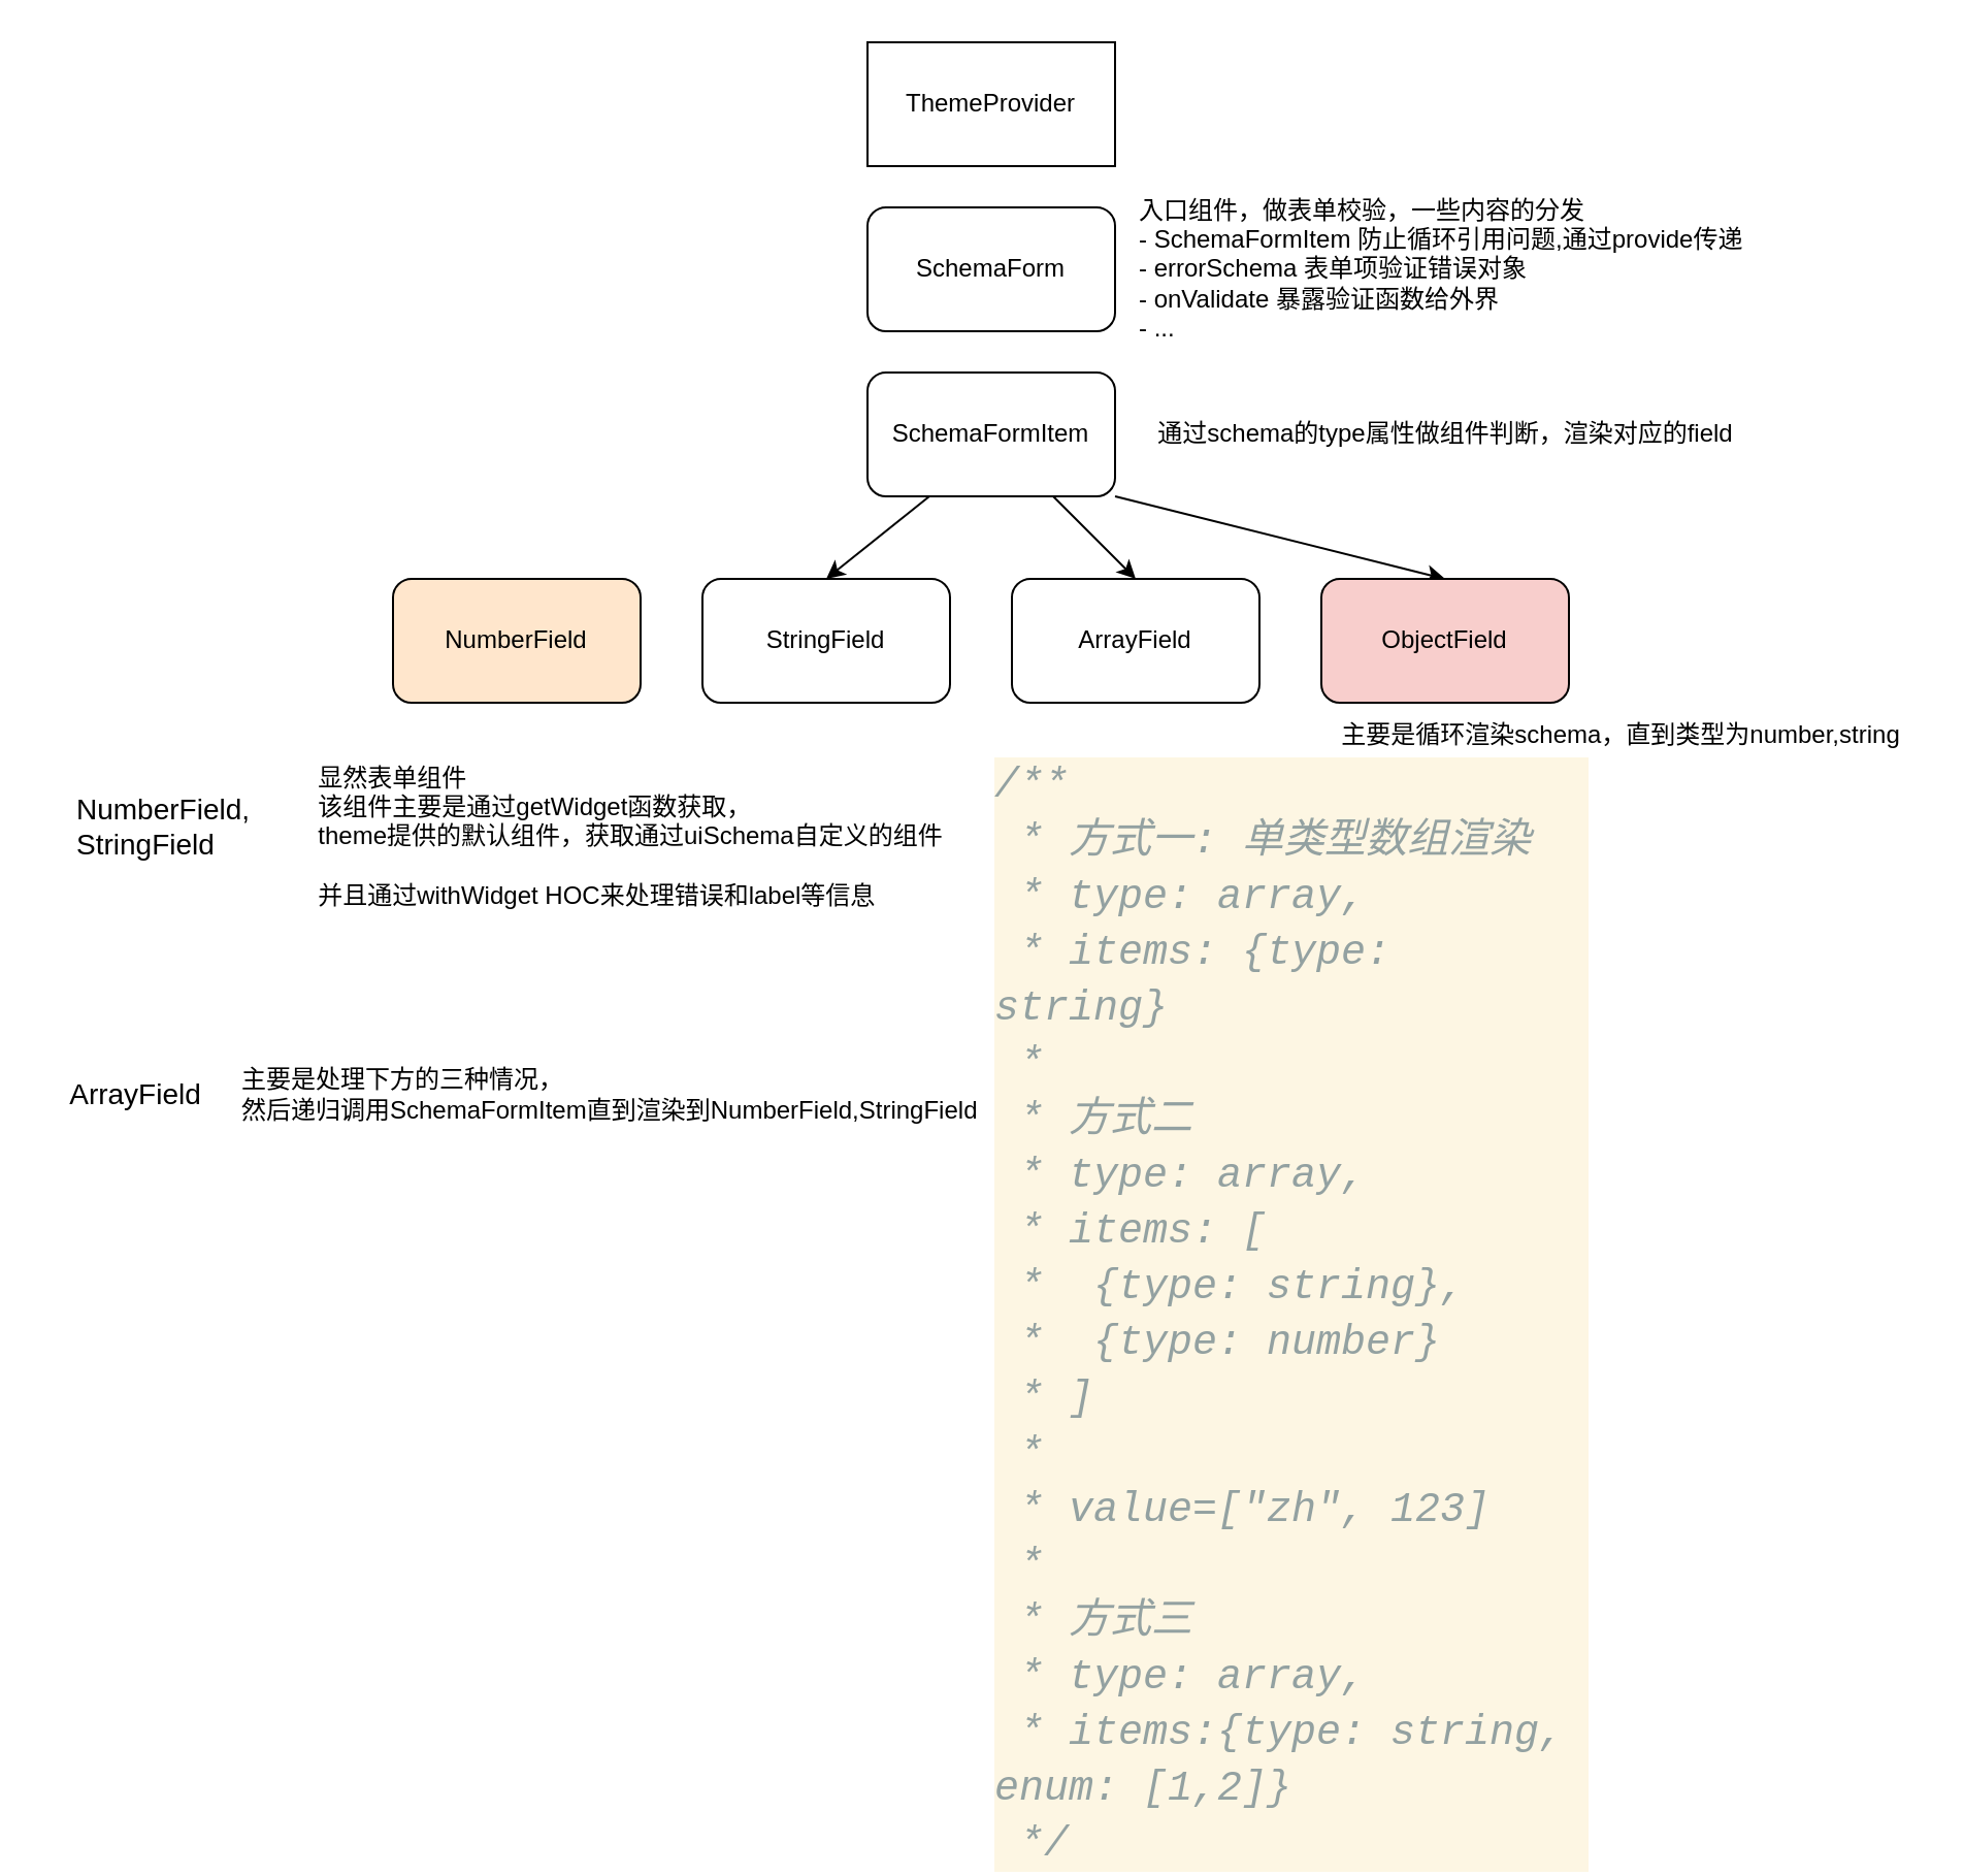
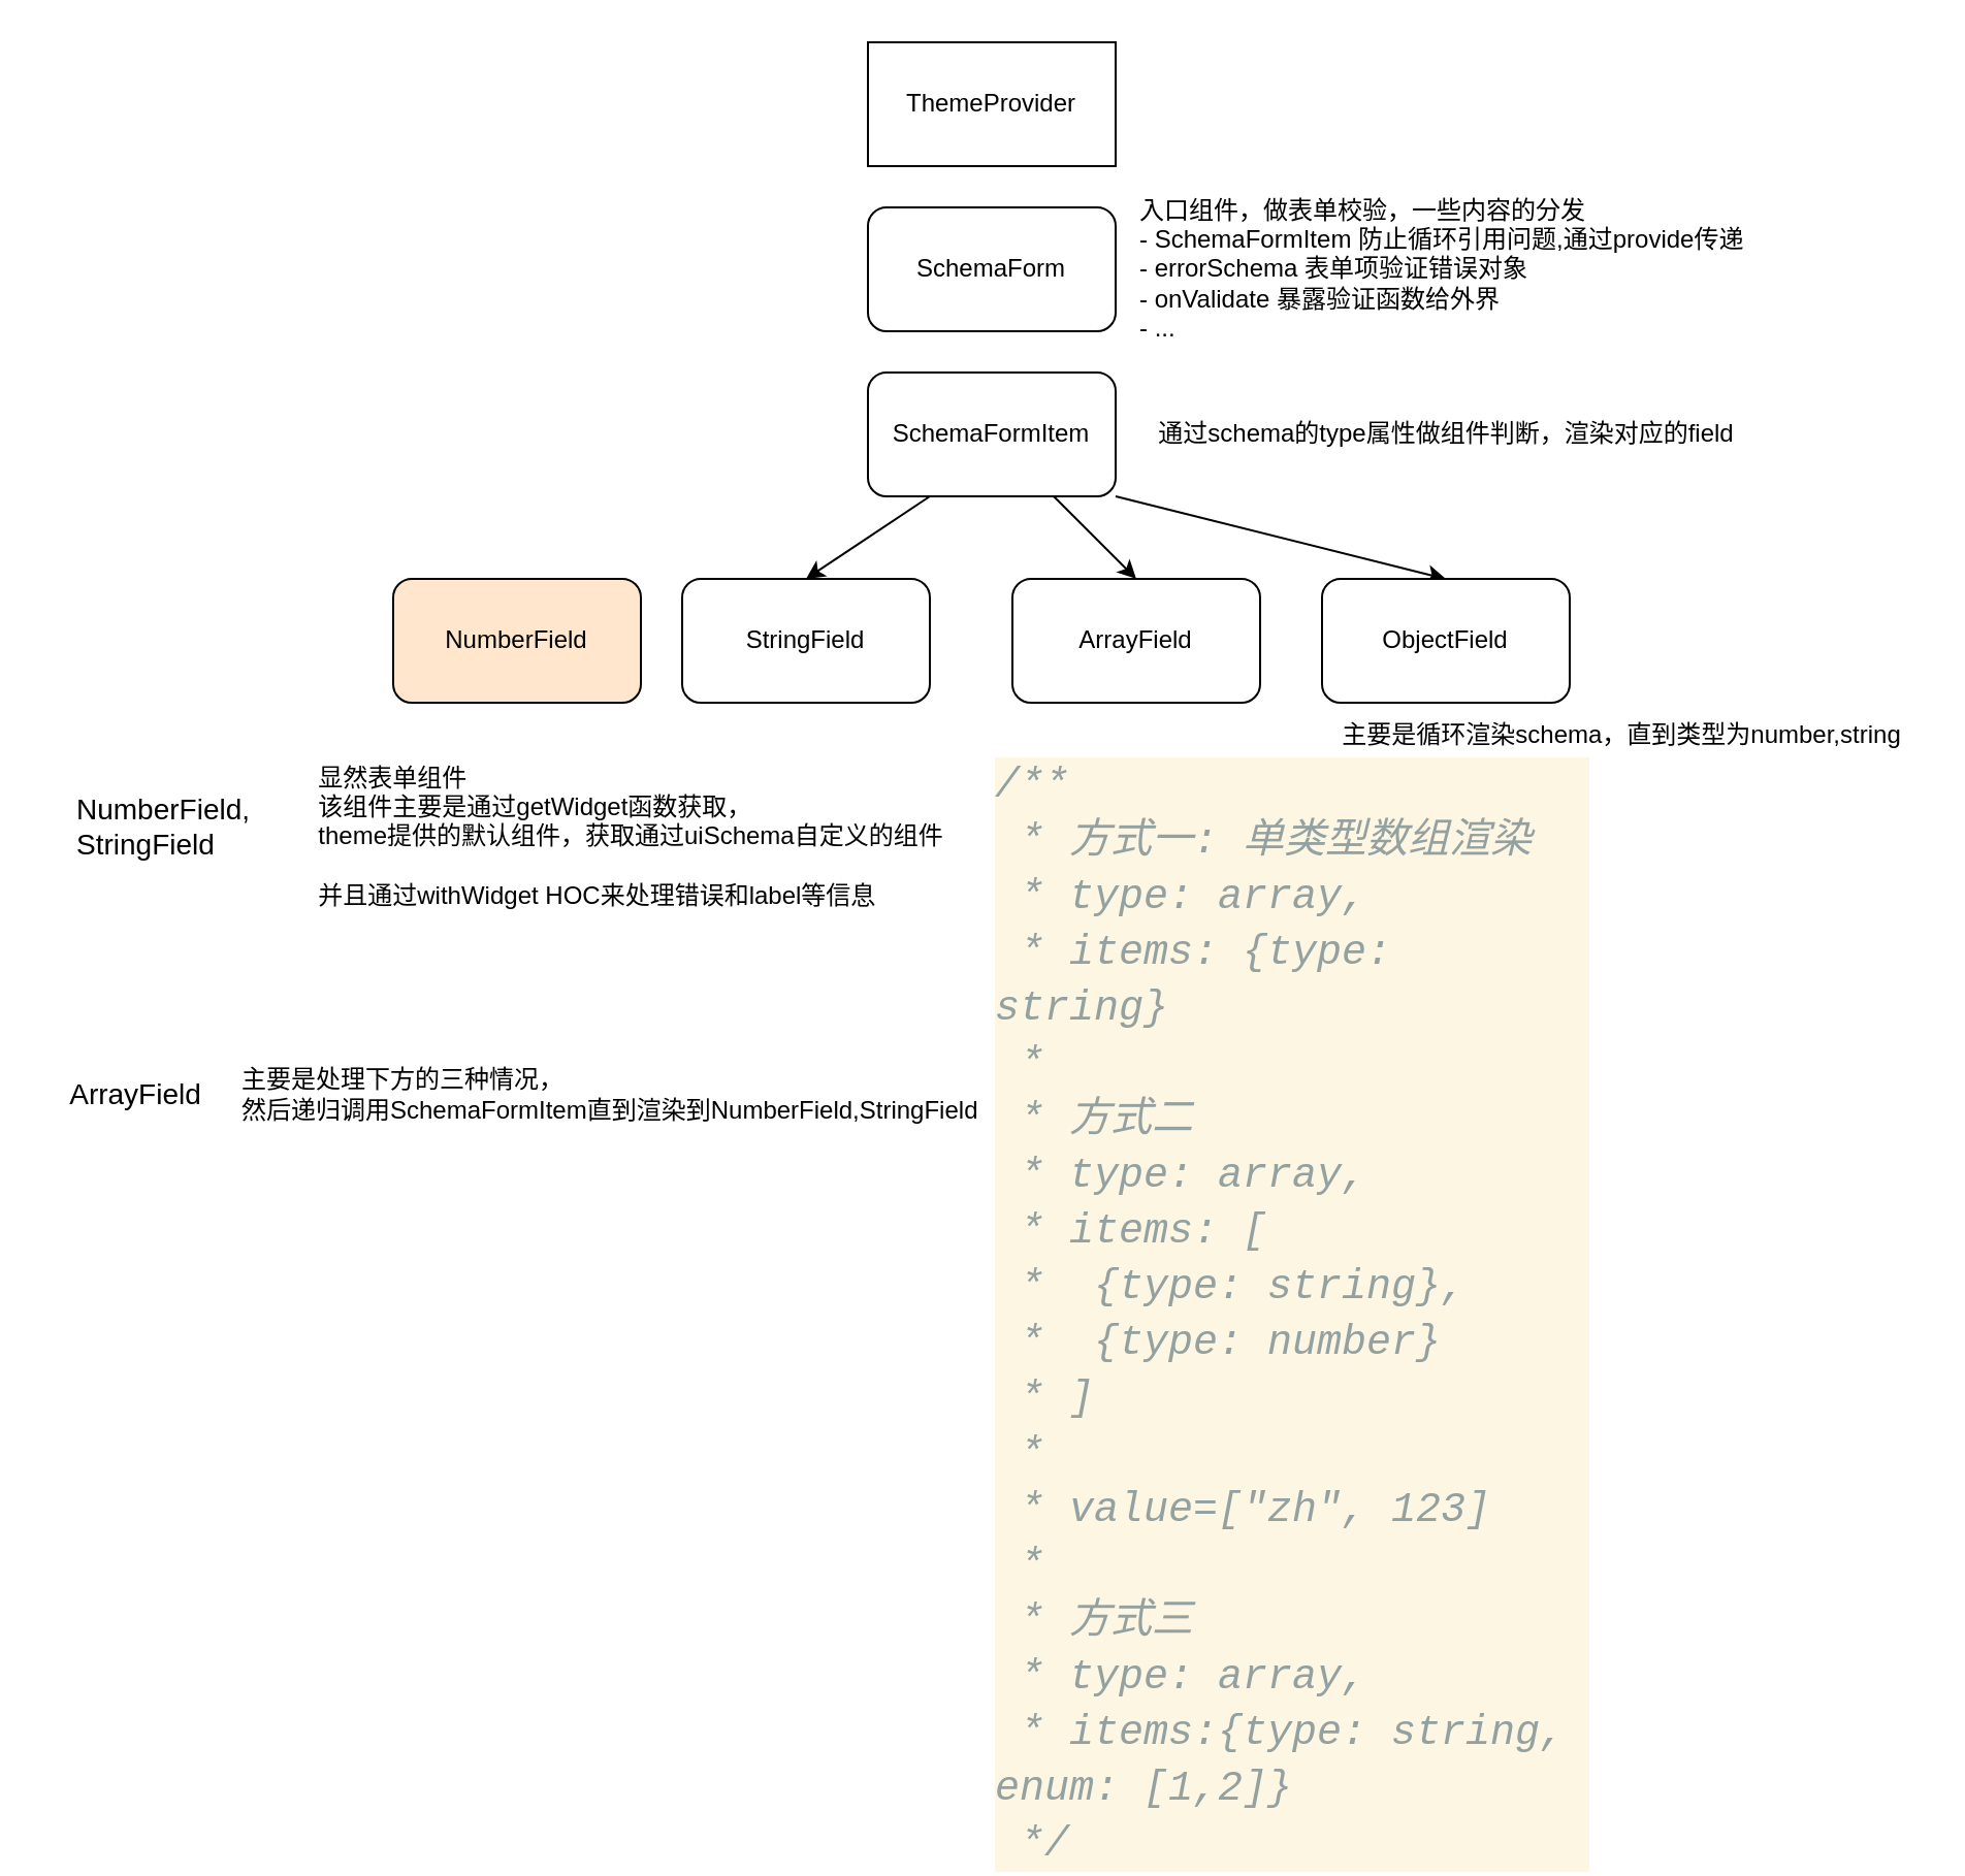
  <mxCell id="0" />
  <mxCell id="1" parent="0" />
  <mxCell id="2" value="ThemeProvider" style="whiteSpace=wrap;html=1;rounded=0;" vertex="1" parent="1"><mxGeometry x="420" y="20" width="120" height="60" as="geometry" /></mxCell>
  <mxCell id="3" value="SchemaForm" style="rounded=1;whiteSpace=wrap;html=1;" vertex="1" parent="1"><mxGeometry x="420" y="100" width="120" height="60" as="geometry" /></mxCell>
  <mxCell id="4" value="入口组件，做表单校验，一些内容的分发&lt;br&gt;- SchemaFormItem 防止循环引用问题,通过provide传递&lt;br&gt;- errorSchema 表单项验证错误对象&lt;br&gt;- onValidate 暴露验证函数给外界&lt;br&gt;- ..." style="text;html=1;align=left;verticalAlign=middle;resizable=0;points=[];autosize=1;strokeColor=none;fillColor=none;" vertex="1" parent="1"><mxGeometry x="550" y="85" width="320" height="90" as="geometry" /></mxCell>
  <mxCell id="5" style="edgeStyle=none;html=1;entryX=0.5;entryY=0;entryDx=0;entryDy=0;" edge="1" parent="1" target="11"><mxGeometry relative="1" as="geometry"><mxPoint x="450" y="240" as="sourcePoint" /></mxGeometry></mxCell>
  <mxCell id="6" style="edgeStyle=none;html=1;entryX=0.5;entryY=0;entryDx=0;entryDy=0;" edge="1" parent="1" source="8" target="12"><mxGeometry relative="1" as="geometry" /></mxCell>
  <mxCell id="7" style="edgeStyle=none;html=1;exitX=1;exitY=1;exitDx=0;exitDy=0;entryX=0.5;entryY=0;entryDx=0;entryDy=0;" edge="1" parent="1" source="8" target="13"><mxGeometry relative="1" as="geometry" /></mxCell>
  <mxCell id="8" value="SchemaFormItem" style="rounded=1;whiteSpace=wrap;html=1;" vertex="1" parent="1"><mxGeometry x="420" y="180" width="120" height="60" as="geometry" /></mxCell>
  <mxCell id="9" value="通过schema的type属性做组件判断，渲染对应的field" style="text;html=1;align=center;verticalAlign=middle;resizable=0;points=[];autosize=1;strokeColor=none;fillColor=none;" vertex="1" parent="1"><mxGeometry x="550" y="195" width="300" height="30" as="geometry" /></mxCell>
  <mxCell id="10" value="NumberField" style="rounded=1;whiteSpace=wrap;html=1;fillColor=#ffe6cc;" vertex="1" parent="1"><mxGeometry x="190" y="280" width="120" height="60" as="geometry" /></mxCell>
- <mxCell id="11" value="StringField" style="rounded=1;whiteSpace=wrap;html=1;" vertex="1" parent="1"><mxGeometry x="340" y="280" width="120" height="60" as="geometry" /></mxCell>
+ <mxCell id="11" value="StringField" style="rounded=1;whiteSpace=wrap;html=1;" vertex="1" parent="1"><mxGeometry x="330" y="280" width="120" height="60" as="geometry" /></mxCell>
  <mxCell id="12" value="ArrayField" style="rounded=1;whiteSpace=wrap;html=1;" vertex="1" parent="1"><mxGeometry x="490" y="280" width="120" height="60" as="geometry" /></mxCell>
- <mxCell id="13" value="ObjectField" style="rounded=1;whiteSpace=wrap;html=1;fillColor=#f8cecc;" vertex="1" parent="1"><mxGeometry x="640" y="280" width="120" height="60" as="geometry" /></mxCell>
+ <mxCell id="13" value="ObjectField" style="rounded=1;whiteSpace=wrap;html=1;" vertex="1" parent="1"><mxGeometry x="640" y="280" width="120" height="60" as="geometry" /></mxCell>
  <mxCell id="14" value="&lt;div style=&quot;text-align: left;&quot;&gt;&lt;span style=&quot;background-color: initial;&quot;&gt;显然表单组件&lt;/span&gt;&lt;/div&gt;&lt;div style=&quot;text-align: left;&quot;&gt;&lt;span style=&quot;background-color: initial;&quot;&gt;该组件主要是通过getWidget函数获取，&lt;/span&gt;&lt;/div&gt;&lt;div style=&quot;text-align: left;&quot;&gt;&lt;span style=&quot;background-color: initial;&quot;&gt;theme提供的默认组件，获取通过uiSchema自定义的组件&lt;/span&gt;&lt;/div&gt;&lt;div style=&quot;text-align: left;&quot;&gt;&lt;span style=&quot;background-color: initial;&quot;&gt;&lt;br&gt;&lt;/span&gt;&lt;/div&gt;&lt;div style=&quot;text-align: left;&quot;&gt;&lt;span style=&quot;background-color: initial;&quot;&gt;并且通过withWidget HOC来处理错误和label等信息&lt;/span&gt;&lt;/div&gt;" style="text;html=1;align=center;verticalAlign=middle;resizable=0;points=[];autosize=1;strokeColor=none;fillColor=none;" vertex="1" parent="1"><mxGeometry x="140" y="360" width="330" height="90" as="geometry" /></mxCell>
  <mxCell id="15" value="&lt;div style=&quot;color: rgb(101, 123, 131); background-color: rgb(253, 246, 227); font-family: Consolas, &amp;quot;Courier New&amp;quot;, monospace; font-weight: normal; font-size: 20px; line-height: 27px;&quot;&gt;&lt;div&gt;&lt;span style=&quot;color: #93a1a1;font-style: italic;&quot;&gt;/**&lt;/span&gt;&lt;/div&gt;&lt;div&gt;&lt;span style=&quot;color: #93a1a1;font-style: italic;&quot;&gt;&amp;nbsp;* 方式一: 单类型数组渲染&lt;/span&gt;&lt;/div&gt;&lt;div&gt;&lt;span style=&quot;color: #93a1a1;font-style: italic;&quot;&gt;&amp;nbsp;* type: array,&lt;/span&gt;&lt;/div&gt;&lt;div&gt;&lt;span style=&quot;color: #93a1a1;font-style: italic;&quot;&gt;&amp;nbsp;* items: {type: string}&lt;/span&gt;&lt;/div&gt;&lt;div&gt;&lt;span style=&quot;color: #93a1a1;font-style: italic;&quot;&gt;&amp;nbsp;*&lt;/span&gt;&lt;/div&gt;&lt;div&gt;&lt;span style=&quot;color: #93a1a1;font-style: italic;&quot;&gt;&amp;nbsp;* 方式二&lt;/span&gt;&lt;/div&gt;&lt;div&gt;&lt;span style=&quot;color: #93a1a1;font-style: italic;&quot;&gt;&amp;nbsp;* type: array,&lt;/span&gt;&lt;/div&gt;&lt;div&gt;&lt;span style=&quot;color: #93a1a1;font-style: italic;&quot;&gt;&amp;nbsp;* items: [&lt;/span&gt;&lt;/div&gt;&lt;div&gt;&lt;span style=&quot;color: #93a1a1;font-style: italic;&quot;&gt;&amp;nbsp;* &amp;nbsp;{type: string},&lt;/span&gt;&lt;/div&gt;&lt;div&gt;&lt;span style=&quot;color: #93a1a1;font-style: italic;&quot;&gt;&amp;nbsp;* &amp;nbsp;{type: number}&lt;/span&gt;&lt;/div&gt;&lt;div&gt;&lt;span style=&quot;color: #93a1a1;font-style: italic;&quot;&gt;&amp;nbsp;* ]&lt;/span&gt;&lt;/div&gt;&lt;div&gt;&lt;span style=&quot;color: #93a1a1;font-style: italic;&quot;&gt;&amp;nbsp;*&lt;/span&gt;&lt;/div&gt;&lt;div&gt;&lt;span style=&quot;color: #93a1a1;font-style: italic;&quot;&gt;&amp;nbsp;* value=[&quot;zh&quot;, 123]&lt;/span&gt;&lt;/div&gt;&lt;div&gt;&lt;span style=&quot;color: #93a1a1;font-style: italic;&quot;&gt;&amp;nbsp;*&lt;/span&gt;&lt;/div&gt;&lt;div&gt;&lt;span style=&quot;color: #93a1a1;font-style: italic;&quot;&gt;&amp;nbsp;* 方式三&lt;/span&gt;&lt;/div&gt;&lt;div&gt;&lt;span style=&quot;color: #93a1a1;font-style: italic;&quot;&gt;&amp;nbsp;* type: array,&lt;/span&gt;&lt;/div&gt;&lt;div&gt;&lt;span style=&quot;color: #93a1a1;font-style: italic;&quot;&gt;&amp;nbsp;* items:{type: string, enum: [1,2]}&lt;/span&gt;&lt;/div&gt;&lt;div&gt;&lt;span style=&quot;color: #93a1a1;font-style: italic;&quot;&gt;&amp;nbsp;*/&lt;/span&gt;&lt;/div&gt;&lt;/div&gt;" style="text;whiteSpace=wrap;html=1;" vertex="1" parent="1"><mxGeometry x="480" y="360" width="290" height="410" as="geometry" /></mxCell>
  <mxCell id="16" value="主要是处理下方的三种情况，&lt;br&gt;然后递归调用SchemaFormItem直到渲染到NumberField,StringField" style="text;html=1;align=left;verticalAlign=middle;resizable=0;points=[];autosize=1;strokeColor=none;fillColor=none;" vertex="1" parent="1"><mxGeometry x="115" y="510" width="380" height="40" as="geometry" /></mxCell>
  <mxCell id="17" value="&lt;font style=&quot;font-size: 14px;&quot;&gt;NumberField,&lt;br&gt;StringField&lt;/font&gt;" style="text;html=1;align=left;verticalAlign=middle;resizable=0;points=[];autosize=1;strokeColor=none;fillColor=none;" vertex="1" parent="1"><mxGeometry x="35" y="375" width="110" height="50" as="geometry" /></mxCell>
  <mxCell id="18" value="ArrayField" style="text;html=1;align=center;verticalAlign=middle;resizable=0;points=[];autosize=1;strokeColor=none;fillColor=none;fontSize=14;" vertex="1" parent="1"><mxGeometry y="515" width="90" height="30" as="geometry" x="20" /></mxCell>
  <mxCell id="19" value="&lt;font style=&quot;font-size: 12px;&quot;&gt;主要是循环渲染schema，直到类型为number,string&lt;/font&gt;" style="text;html=1;align=center;verticalAlign=middle;resizable=0;points=[];autosize=1;strokeColor=none;fillColor=none;fontSize=14;" vertex="1" parent="1"><mxGeometry x="640" y="340" width="290" height="30" as="geometry" /></mxCell>
